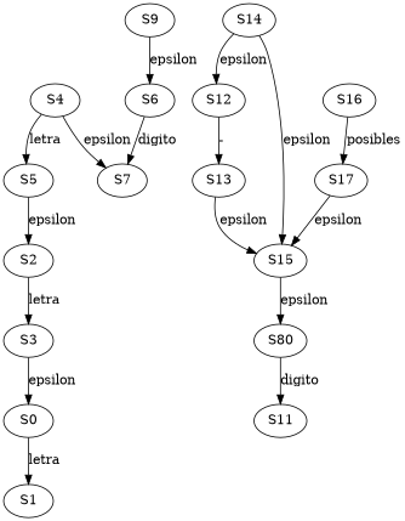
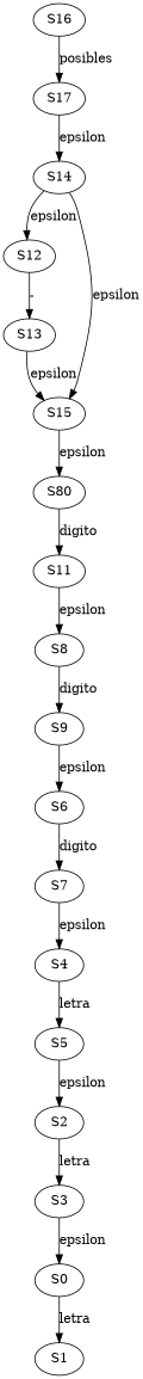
  digraph {
    n1 [label=S0]
    n2 [label=S1]
    n3 [label=S2]
    n4 [label=S3]
    n5 [label=S4]
    n6 [label=S5]
    n7 [label=S6]
    n8 [label=S7]
+   n9 [label=S8]
    n10 [label=S9]
    n11 [label=S80]
    n12 [label=S11]
    n13 [label=S12]
    n14 [label=S13]
    n15 [label=S15]
    n16 [label=S14]
    n17 [label=S16]
    n18 [label=S17]
    n1 -> n2 [label=letra]
    n3 -> n4 [label=letra]
    n4 -> n1 [label=epsilon]
    n5 -> n6 [label=letra]
    n6 -> n3 [label=epsilon]
    n7 -> n8 [label=digito]
-   n5 -> n8 [label=epsilon]
+   n8 -> n5 [label=epsilon]
+   n9 -> n10 [label=digito]
    n10 -> n7 [label=epsilon]
    n11 -> n12 [label=digito]
+   n12 -> n9 [label=epsilon]
    n13 -> n14 [label="-"]
    n14 -> n15 [label=epsilon]
    n15 -> n11 [label=epsilon]
    n16 -> n13 [label=epsilon]
    n16 -> n15 [label=epsilon]
    n17 -> n18 [label=posibles]
-   n18 -> n15 [label=epsilon]
+   n18 -> n16 [label=epsilon]
  }
